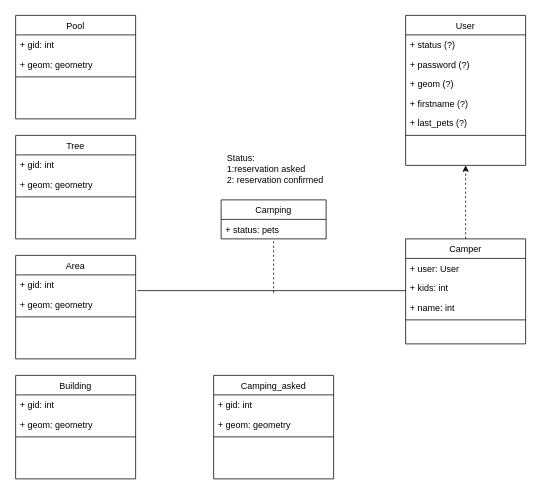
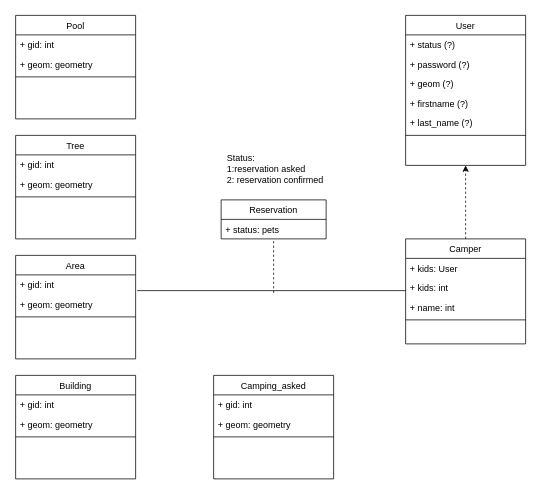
  <mxCell id="0" />
  <mxCell id="1" parent="0" />
  <mxCell id="2" value="Building" style="swimlane;fontStyle=0;align=center;verticalAlign=top;childLayout=stackLayout;horizontal=1;startSize=26;horizontalStack=0;resizeParent=1;resizeLast=0;collapsible=1;marginBottom=0;rounded=0;shadow=0;strokeWidth=1;" vertex="1" parent="1"><mxGeometry x="20" y="500" width="160" height="138" as="geometry"><mxRectangle x="130" y="380" width="160" height="26" as="alternateBounds" /></mxGeometry></mxCell>
  <mxCell id="3" value="+ gid: int" style="text;align=left;verticalAlign=top;spacingLeft=4;spacingRight=4;overflow=hidden;rotatable=0;points=[[0,0.5],[1,0.5]];portConstraint=eastwest;" vertex="1" parent="2"><mxGeometry y="26" width="160" height="26" as="geometry" /></mxCell>
  <mxCell id="4" value="+ geom: geometry" style="text;align=left;verticalAlign=top;spacingLeft=4;spacingRight=4;overflow=hidden;rotatable=0;points=[[0,0.5],[1,0.5]];portConstraint=eastwest;rounded=0;shadow=0;html=0;" vertex="1" parent="2"><mxGeometry y="52" width="160" height="26" as="geometry" /></mxCell>
  <mxCell id="5" value="" style="line;html=1;strokeWidth=1;align=left;verticalAlign=middle;spacingTop=-1;spacingLeft=3;spacingRight=3;rotatable=0;labelPosition=right;points=[];portConstraint=eastwest;" vertex="1" parent="2"><mxGeometry y="78" width="160" height="8" as="geometry" /></mxCell>
  <mxCell id="6" value="Tree" style="swimlane;fontStyle=0;align=center;verticalAlign=top;childLayout=stackLayout;horizontal=1;startSize=26;horizontalStack=0;resizeParent=1;resizeLast=0;collapsible=1;marginBottom=0;rounded=0;shadow=0;strokeWidth=1;" vertex="1" parent="1"><mxGeometry x="20" y="180" width="160" height="138" as="geometry"><mxRectangle x="130" y="380" width="160" height="26" as="alternateBounds" /></mxGeometry></mxCell>
  <mxCell id="7" value="+ gid: int" style="text;align=left;verticalAlign=top;spacingLeft=4;spacingRight=4;overflow=hidden;rotatable=0;points=[[0,0.5],[1,0.5]];portConstraint=eastwest;" vertex="1" parent="6"><mxGeometry y="26" width="160" height="26" as="geometry" /></mxCell>
  <mxCell id="8" value="+ geom: geometry" style="text;align=left;verticalAlign=top;spacingLeft=4;spacingRight=4;overflow=hidden;rotatable=0;points=[[0,0.5],[1,0.5]];portConstraint=eastwest;rounded=0;shadow=0;html=0;" vertex="1" parent="6"><mxGeometry y="52" width="160" height="26" as="geometry" /></mxCell>
  <mxCell id="9" value="" style="line;html=1;strokeWidth=1;align=left;verticalAlign=middle;spacingTop=-1;spacingLeft=3;spacingRight=3;rotatable=0;labelPosition=right;points=[];portConstraint=eastwest;" vertex="1" parent="6"><mxGeometry y="78" width="160" height="8" as="geometry" /></mxCell>
  <mxCell id="10" value="Pool" style="swimlane;fontStyle=0;align=center;verticalAlign=top;childLayout=stackLayout;horizontal=1;startSize=26;horizontalStack=0;resizeParent=1;resizeLast=0;collapsible=1;marginBottom=0;rounded=0;shadow=0;strokeWidth=1;" vertex="1" parent="1"><mxGeometry x="20" y="20" width="160" height="138" as="geometry"><mxRectangle x="130" y="380" width="160" height="26" as="alternateBounds" /></mxGeometry></mxCell>
  <mxCell id="11" value="+ gid: int" style="text;align=left;verticalAlign=top;spacingLeft=4;spacingRight=4;overflow=hidden;rotatable=0;points=[[0,0.5],[1,0.5]];portConstraint=eastwest;" vertex="1" parent="10"><mxGeometry y="26" width="160" height="26" as="geometry" /></mxCell>
  <mxCell id="12" value="+ geom: geometry" style="text;align=left;verticalAlign=top;spacingLeft=4;spacingRight=4;overflow=hidden;rotatable=0;points=[[0,0.5],[1,0.5]];portConstraint=eastwest;rounded=0;shadow=0;html=0;" vertex="1" parent="10"><mxGeometry y="52" width="160" height="26" as="geometry" /></mxCell>
  <mxCell id="13" value="" style="line;html=1;strokeWidth=1;align=left;verticalAlign=middle;spacingTop=-1;spacingLeft=3;spacingRight=3;rotatable=0;labelPosition=right;points=[];portConstraint=eastwest;" vertex="1" parent="10"><mxGeometry y="78" width="160" height="8" as="geometry" /></mxCell>
  <mxCell id="14" value="Area" style="swimlane;fontStyle=0;align=center;verticalAlign=top;childLayout=stackLayout;horizontal=1;startSize=26;horizontalStack=0;resizeParent=1;resizeLast=0;collapsible=1;marginBottom=0;rounded=0;shadow=0;strokeWidth=1;" parent="1" vertex="1"><mxGeometry x="20" y="340" width="160" height="138" as="geometry"><mxRectangle x="130" y="380" width="160" height="26" as="alternateBounds" /></mxGeometry></mxCell>
  <mxCell id="15" value="+ gid: int" style="text;align=left;verticalAlign=top;spacingLeft=4;spacingRight=4;overflow=hidden;rotatable=0;points=[[0,0.5],[1,0.5]];portConstraint=eastwest;" parent="14" vertex="1"><mxGeometry y="26" width="160" height="26" as="geometry" /></mxCell>
  <mxCell id="16" value="+ geom: geometry" style="text;align=left;verticalAlign=top;spacingLeft=4;spacingRight=4;overflow=hidden;rotatable=0;points=[[0,0.5],[1,0.5]];portConstraint=eastwest;rounded=0;shadow=0;html=0;" parent="14" vertex="1"><mxGeometry y="52" width="160" height="26" as="geometry" /></mxCell>
  <mxCell id="17" value="" style="line;html=1;strokeWidth=1;align=left;verticalAlign=middle;spacingTop=-1;spacingLeft=3;spacingRight=3;rotatable=0;labelPosition=right;points=[];portConstraint=eastwest;" parent="14" vertex="1"><mxGeometry y="78" width="160" height="8" as="geometry" /></mxCell>
  <mxCell id="18" value="" style="endArrow=classic;html=1;entryX=0.5;entryY=1;entryDx=0;entryDy=0;exitX=0.5;exitY=0;exitDx=0;exitDy=0;dashed=1;" edge="1" parent="1" source="31" target="20"><mxGeometry width="50" height="50" relative="1" as="geometry"><mxPoint x="340" y="380" as="sourcePoint" /><mxPoint x="390" y="330" as="targetPoint" /></mxGeometry></mxCell>
  <mxCell id="19" value="" style="endArrow=none;html=1;exitX=1.013;exitY=-0.192;exitDx=0;exitDy=0;entryX=0;entryY=0.5;entryDx=0;entryDy=0;exitPerimeter=0;" edge="1" parent="1" source="16"><mxGeometry width="50" height="50" relative="1" as="geometry"><mxPoint x="340" y="380" as="sourcePoint" /><mxPoint x="540" y="387" as="targetPoint" /></mxGeometry></mxCell>
  <mxCell id="20" value="User" style="swimlane;fontStyle=0;align=center;verticalAlign=top;childLayout=stackLayout;horizontal=1;startSize=26;horizontalStack=0;resizeParent=1;resizeLast=0;collapsible=1;marginBottom=0;rounded=0;shadow=0;strokeWidth=1;" vertex="1" parent="1"><mxGeometry x="540" y="20" width="160" height="200" as="geometry"><mxRectangle x="130" y="380" width="160" height="26" as="alternateBounds" /></mxGeometry></mxCell>
  <mxCell id="21" value="+ status (?)" style="text;align=left;verticalAlign=top;spacingLeft=4;spacingRight=4;overflow=hidden;rotatable=0;points=[[0,0.5],[1,0.5]];portConstraint=eastwest;" vertex="1" parent="20"><mxGeometry y="26" width="160" height="26" as="geometry" /></mxCell>
  <mxCell id="22" value="+ password (?)" style="text;align=left;verticalAlign=top;spacingLeft=4;spacingRight=4;overflow=hidden;rotatable=0;points=[[0,0.5],[1,0.5]];portConstraint=eastwest;rounded=0;shadow=0;html=0;" vertex="1" parent="20"><mxGeometry y="52" width="160" height="26" as="geometry" /></mxCell>
  <mxCell id="23" value="+ geom (?)" style="text;align=left;verticalAlign=top;spacingLeft=4;spacingRight=4;overflow=hidden;rotatable=0;points=[[0,0.5],[1,0.5]];portConstraint=eastwest;rounded=0;shadow=0;html=0;" vertex="1" parent="20"><mxGeometry y="78" width="160" height="26" as="geometry" /></mxCell>
  <mxCell id="24" value="+ firstname (?)" style="text;align=left;verticalAlign=top;spacingLeft=4;spacingRight=4;overflow=hidden;rotatable=0;points=[[0,0.5],[1,0.5]];portConstraint=eastwest;rounded=0;shadow=0;html=0;" vertex="1" parent="20"><mxGeometry y="104" width="160" height="26" as="geometry" /></mxCell>
- <mxCell id="25" value="+ last_pets (?)" style="text;align=left;verticalAlign=top;spacingLeft=4;spacingRight=4;overflow=hidden;rotatable=0;points=[[0,0.5],[1,0.5]];portConstraint=eastwest;rounded=0;shadow=0;html=0;" vertex="1" parent="20"><mxGeometry y="130" width="160" height="26" as="geometry" /></mxCell>
+ <mxCell id="25" value="+ last_name (?)" style="text;align=left;verticalAlign=top;spacingLeft=4;spacingRight=4;overflow=hidden;rotatable=0;points=[[0,0.5],[1,0.5]];portConstraint=eastwest;rounded=0;shadow=0;html=0;" vertex="1" parent="20"><mxGeometry y="130" width="160" height="26" as="geometry" /></mxCell>
  <mxCell id="26" value="" style="line;html=1;strokeWidth=1;align=left;verticalAlign=middle;spacingTop=-1;spacingLeft=3;spacingRight=3;rotatable=0;labelPosition=right;points=[];portConstraint=eastwest;" vertex="1" parent="20"><mxGeometry y="156" width="160" height="8" as="geometry" /></mxCell>
  <mxCell id="27" value="" style="endArrow=none;dashed=1;html=1;" edge="1" parent="1" target="29"><mxGeometry width="50" height="50" relative="1" as="geometry"><mxPoint x="364" y="390" as="sourcePoint" /><mxPoint x="350" y="315" as="targetPoint" /></mxGeometry></mxCell>
- <mxCell id="28" value="Camping" style="swimlane;fontStyle=0;childLayout=stackLayout;horizontal=1;startSize=26;fillColor=none;horizontalStack=0;resizeParent=1;resizeParentMax=0;resizeLast=0;collapsible=1;marginBottom=0;" vertex="1" parent="1"><mxGeometry x="294" y="266" width="140" height="52" as="geometry" /></mxCell>
+ <mxCell id="28" value="Reservation" style="swimlane;fontStyle=0;childLayout=stackLayout;horizontal=1;startSize=26;fillColor=none;horizontalStack=0;resizeParent=1;resizeParentMax=0;resizeLast=0;collapsible=1;marginBottom=0;" vertex="1" parent="1"><mxGeometry x="294" y="266" width="140" height="52" as="geometry" /></mxCell>
  <mxCell id="29" value="+ status: pets" style="text;strokeColor=none;fillColor=none;align=left;verticalAlign=top;spacingLeft=4;spacingRight=4;overflow=hidden;rotatable=0;points=[[0,0.5],[1,0.5]];portConstraint=eastwest;" vertex="1" parent="28"><mxGeometry y="26" width="140" height="26" as="geometry" /></mxCell>
  <mxCell id="30" value="Status: &lt;br&gt;1:reservation asked&lt;br&gt;2: reservation confirmed" style="text;html=1;strokeColor=none;fillColor=none;align=left;verticalAlign=middle;whiteSpace=wrap;rounded=0;" vertex="1" parent="1"><mxGeometry x="300" y="210" width="180" height="30" as="geometry" /></mxCell>
  <mxCell id="31" value="Camper" style="swimlane;fontStyle=0;align=center;verticalAlign=top;childLayout=stackLayout;horizontal=1;startSize=26;horizontalStack=0;resizeParent=1;resizeLast=0;collapsible=1;marginBottom=0;rounded=0;shadow=0;strokeWidth=1;" vertex="1" parent="1"><mxGeometry x="540" y="318" width="160" height="140" as="geometry"><mxRectangle x="590" y="310" width="160" height="26" as="alternateBounds" /></mxGeometry></mxCell>
- <mxCell id="32" value="+ user: User" style="text;align=left;verticalAlign=top;spacingLeft=4;spacingRight=4;overflow=hidden;rotatable=0;points=[[0,0.5],[1,0.5]];portConstraint=eastwest;" vertex="1" parent="31"><mxGeometry y="26" width="160" height="26" as="geometry" /></mxCell>
+ <mxCell id="32" value="+ kids: User" style="text;align=left;verticalAlign=top;spacingLeft=4;spacingRight=4;overflow=hidden;rotatable=0;points=[[0,0.5],[1,0.5]];portConstraint=eastwest;" vertex="1" parent="31"><mxGeometry y="26" width="160" height="26" as="geometry" /></mxCell>
  <mxCell id="33" value="+ kids: int" style="text;align=left;verticalAlign=top;spacingLeft=4;spacingRight=4;overflow=hidden;rotatable=0;points=[[0,0.5],[1,0.5]];portConstraint=eastwest;rounded=0;shadow=0;html=0;" vertex="1" parent="31"><mxGeometry y="52" width="160" height="26" as="geometry" /></mxCell>
  <mxCell id="34" value="+ name: int" style="text;align=left;verticalAlign=top;spacingLeft=4;spacingRight=4;overflow=hidden;rotatable=0;points=[[0,0.5],[1,0.5]];portConstraint=eastwest;rounded=0;shadow=0;html=0;" vertex="1" parent="31"><mxGeometry y="78" width="160" height="26" as="geometry" /></mxCell>
  <mxCell id="35" value="" style="line;html=1;strokeWidth=1;align=left;verticalAlign=middle;spacingTop=-1;spacingLeft=3;spacingRight=3;rotatable=0;labelPosition=right;points=[];portConstraint=eastwest;" vertex="1" parent="31"><mxGeometry y="104" width="160" height="8" as="geometry" /></mxCell>
  <mxCell id="36" value="Camping_asked" style="swimlane;fontStyle=0;align=center;verticalAlign=top;childLayout=stackLayout;horizontal=1;startSize=26;horizontalStack=0;resizeParent=1;resizeLast=0;collapsible=1;marginBottom=0;rounded=0;shadow=0;strokeWidth=1;" vertex="1" parent="1"><mxGeometry x="284" y="500" width="160" height="138" as="geometry"><mxRectangle x="130" y="380" width="160" height="26" as="alternateBounds" /></mxGeometry></mxCell>
  <mxCell id="37" value="+ gid: int" style="text;align=left;verticalAlign=top;spacingLeft=4;spacingRight=4;overflow=hidden;rotatable=0;points=[[0,0.5],[1,0.5]];portConstraint=eastwest;" vertex="1" parent="36"><mxGeometry y="26" width="160" height="26" as="geometry" /></mxCell>
  <mxCell id="38" value="+ geom: geometry" style="text;align=left;verticalAlign=top;spacingLeft=4;spacingRight=4;overflow=hidden;rotatable=0;points=[[0,0.5],[1,0.5]];portConstraint=eastwest;rounded=0;shadow=0;html=0;" vertex="1" parent="36"><mxGeometry y="52" width="160" height="26" as="geometry" /></mxCell>
  <mxCell id="39" value="" style="line;html=1;strokeWidth=1;align=left;verticalAlign=middle;spacingTop=-1;spacingLeft=3;spacingRight=3;rotatable=0;labelPosition=right;points=[];portConstraint=eastwest;" vertex="1" parent="36"><mxGeometry y="78" width="160" height="8" as="geometry" /></mxCell>
